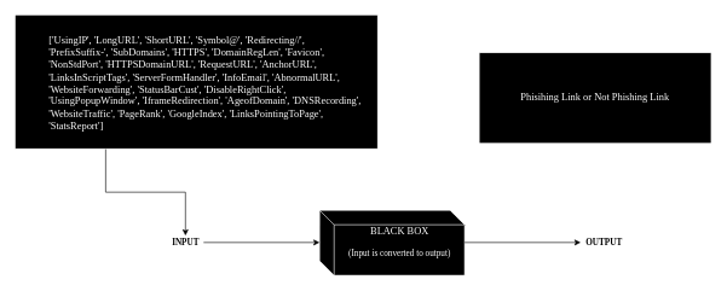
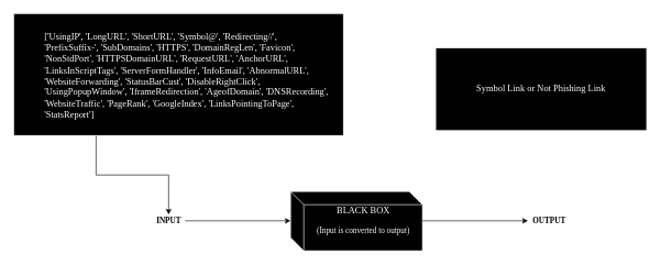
  <mxCell id="0" />
  <mxCell id="1" parent="0" />
  <mxCell id="2" value="" style="shape=cube;whiteSpace=wrap;html=1;boundedLbl=1;backgroundOutline=1;darkOpacity=0.05;darkOpacity2=0.1;fillColor=#000000;strokeColor=#FFFFFF;fontFamily=Times New Roman;" vertex="1" parent="1"><mxGeometry x="440" y="290" width="200" height="90" as="geometry" /></mxCell>
  <mxCell id="3" value="&lt;font color=&quot;#ffffff&quot; style=&quot;font-size: 14px&quot;&gt;BLACK BOX&lt;/font&gt;" style="text;html=1;align=center;verticalAlign=middle;resizable=0;points=[];autosize=1;strokeColor=none;fillColor=none;fontFamily=Times New Roman;" vertex="1" parent="1"><mxGeometry x="500" y="310" width="100" height="20" as="geometry" /></mxCell>
  <mxCell id="4" value="&lt;font style=&quot;background-color: rgb(0 , 0 , 0)&quot; color=&quot;#ffffff&quot;&gt;(Input is converted to output)&lt;/font&gt;" style="text;html=1;align=center;verticalAlign=middle;resizable=0;points=[];autosize=1;strokeColor=none;fillColor=none;fontFamily=Times New Roman;" vertex="1" parent="1"><mxGeometry x="470" y="340" width="160" height="20" as="geometry" /></mxCell>
  <mxCell id="5" value="" style="endArrow=classic;html=1;fontFamily=Times New Roman;" edge="1" parent="1"><mxGeometry width="50" height="50" relative="1" as="geometry"><mxPoint x="280" y="334.5" as="sourcePoint" /><mxPoint x="440" y="334.5" as="targetPoint" /></mxGeometry></mxCell>
  <mxCell id="6" value="&lt;font&gt;&lt;b&gt;INPUT&lt;/b&gt;&lt;/font&gt;" style="text;html=1;align=center;verticalAlign=middle;resizable=0;points=[];autosize=1;strokeColor=none;fillColor=none;fontFamily=Times New Roman;" vertex="1" parent="1"><mxGeometry x="230" y="325" width="50" height="20" as="geometry" /></mxCell>
  <mxCell id="7" style="edgeStyle=orthogonalEdgeStyle;rounded=0;orthogonalLoop=1;jettySize=auto;html=1;exitX=0.25;exitY=1;exitDx=0;exitDy=0;fontFamily=Times New Roman;fontColor=#FFFFFF;" edge="1" parent="1" source="8" target="6"><mxGeometry relative="1" as="geometry" /></mxCell>
  <mxCell id="8" value="" style="rounded=0;whiteSpace=wrap;html=1;fontColor=#FFFFFF;strokeColor=#FFFFFF;fillColor=#000000;fontFamily=Times New Roman;" vertex="1" parent="1"><mxGeometry x="20" y="20" width="500" height="185" as="geometry" /></mxCell>
  <mxCell id="9" value="&lt;div style=&quot;text-align: justify ; font-size: 14px&quot;&gt;&lt;font style=&quot;font-size: 14px&quot;&gt;&amp;nbsp; &amp;nbsp; &amp;nbsp; &amp;nbsp;['UsingIP', 'LongURL', 'ShortURL', 'Symbol@', 'Redirecting//',&lt;/font&gt;&lt;/div&gt;&lt;div style=&quot;text-align: justify ; font-size: 14px&quot;&gt;&lt;font style=&quot;font-size: 14px&quot;&gt;&amp;nbsp; &amp;nbsp; &amp;nbsp; &amp;nbsp;'PrefixSuffix-', 'SubDomains', 'HTTPS', 'DomainRegLen', 'Favicon',&lt;/font&gt;&lt;/div&gt;&lt;div style=&quot;text-align: justify ; font-size: 14px&quot;&gt;&lt;font style=&quot;font-size: 14px&quot;&gt;&amp;nbsp; &amp;nbsp; &amp;nbsp; &amp;nbsp;'NonStdPort', 'HTTPSDomainURL', 'RequestURL', 'AnchorURL',&lt;/font&gt;&lt;/div&gt;&lt;div style=&quot;text-align: justify ; font-size: 14px&quot;&gt;&lt;font style=&quot;font-size: 14px&quot;&gt;&amp;nbsp; &amp;nbsp; &amp;nbsp; &amp;nbsp;'LinksInScriptTags', 'ServerFormHandler', 'InfoEmail', 'AbnormalURL',&lt;/font&gt;&lt;/div&gt;&lt;div style=&quot;text-align: justify ; font-size: 14px&quot;&gt;&lt;font style=&quot;font-size: 14px&quot;&gt;&amp;nbsp; &amp;nbsp; &amp;nbsp; &amp;nbsp;'WebsiteForwarding', 'StatusBarCust', 'DisableRightClick',&lt;/font&gt;&lt;/div&gt;&lt;div style=&quot;text-align: justify ; font-size: 14px&quot;&gt;&lt;font style=&quot;font-size: 14px&quot;&gt;&amp;nbsp; &amp;nbsp; &amp;nbsp; &amp;nbsp;'UsingPopupWindow', 'IframeRedirection', 'AgeofDomain', 'DNSRecording',&lt;/font&gt;&lt;/div&gt;&lt;div style=&quot;text-align: justify ; font-size: 14px&quot;&gt;&lt;font style=&quot;font-size: 14px&quot;&gt;&amp;nbsp; &amp;nbsp; &amp;nbsp; &amp;nbsp;'WebsiteTraffic', 'PageRank', 'GoogleIndex', 'LinksPointingToPage',&lt;/font&gt;&lt;/div&gt;&lt;div style=&quot;text-align: justify ; font-size: 14px&quot;&gt;&lt;font style=&quot;font-size: 14px&quot;&gt;&amp;nbsp; &amp;nbsp; &amp;nbsp; &amp;nbsp;'StatsReport']&lt;/font&gt;&lt;/div&gt;" style="text;html=1;strokeColor=none;fillColor=none;align=center;verticalAlign=middle;whiteSpace=wrap;rounded=0;fontColor=#FFFFFF;fontFamily=Times New Roman;" vertex="1" parent="1"><mxGeometry width="460" height="150" as="geometry" x="40" y="40" /></mxCell>
  <mxCell id="10" value="" style="endArrow=classic;html=1;fontFamily=Times New Roman;" edge="1" parent="1"><mxGeometry width="50" height="50" relative="1" as="geometry"><mxPoint x="640" y="334.5" as="sourcePoint" /><mxPoint x="800" y="334.5" as="targetPoint" /></mxGeometry></mxCell>
  <mxCell id="11" value="&lt;font&gt;&lt;b&gt;OUTPUT&lt;/b&gt;&lt;/font&gt;" style="text;html=1;align=center;verticalAlign=middle;resizable=0;points=[];autosize=1;strokeColor=none;fillColor=none;fontFamily=Times New Roman;" vertex="1" parent="1"><mxGeometry x="797" y="325" width="70" height="20" as="geometry" /></mxCell>
  <mxCell id="12" value="&lt;div style=&quot;text-align: justify;&quot;&gt;&amp;nbsp; &amp;nbsp; &amp;nbsp; &amp;nbsp;['UsingIP', 'LongURL', 'ShortURL', 'Symbol@', 'Redirecting//',&lt;/div&gt;&lt;div style=&quot;text-align: justify;&quot;&gt;&amp;nbsp; &amp;nbsp; &amp;nbsp; &amp;nbsp;'PrefixSuffix-', 'SubDomains', 'HTTPS', 'DomainRegLen', 'Favicon',&lt;/div&gt;&lt;div style=&quot;text-align: justify;&quot;&gt;&amp;nbsp; &amp;nbsp; &amp;nbsp; &amp;nbsp;'NonStdPort', 'HTTPSDomainURL', 'RequestURL', 'AnchorURL',&lt;/div&gt;&lt;div style=&quot;text-align: justify;&quot;&gt;&amp;nbsp; &amp;nbsp; &amp;nbsp; &amp;nbsp;'LinksInScriptTags', 'ServerFormHandler', 'InfoEmail', 'AbnormalURL',&lt;/div&gt;&lt;div style=&quot;text-align: justify;&quot;&gt;&amp;nbsp; &amp;nbsp; &amp;nbsp; &amp;nbsp;'WebsiteForwarding', 'StatusBarCust', 'DisableRightClick',&lt;/div&gt;&lt;div style=&quot;text-align: justify;&quot;&gt;&amp;nbsp; &amp;nbsp; &amp;nbsp; &amp;nbsp;'UsingPopupWindow', 'IframeRedirection', 'AgeofDomain', 'DNSRecording',&lt;/div&gt;&lt;div style=&quot;text-align: justify;&quot;&gt;&amp;nbsp; &amp;nbsp; &amp;nbsp; &amp;nbsp;'WebsiteTraffic', 'PageRank', 'GoogleIndex', 'LinksPointingToPage',&lt;/div&gt;&lt;div style=&quot;text-align: justify;&quot;&gt;&amp;nbsp; &amp;nbsp; &amp;nbsp; &amp;nbsp;'StatsReport']&lt;/div&gt;" style="text;html=1;strokeColor=none;fillColor=none;align=center;verticalAlign=middle;whiteSpace=wrap;rounded=0;fontColor=#FFFFFF;fontFamily=Times New Roman;" vertex="1" parent="1"><mxGeometry x="630" y="79.8" width="290" height="100.2" as="geometry" /></mxCell>
- <mxCell id="13" value="&lt;font style=&quot;font-size: 14px&quot;&gt;Phisihing Link or Not Phishing Link&lt;/font&gt;" style="rounded=0;whiteSpace=wrap;html=1;fontColor=#FFFFFF;strokeColor=#FFFFFF;fillColor=#000000;fontFamily=Times New Roman;" vertex="1" parent="1"><mxGeometry x="660" y="72.4" width="320" height="125.2" as="geometry" /></mxCell>
+ <mxCell id="13" value="&lt;font style=&quot;font-size: 14px&quot;&gt;Symbol Link or Not Phishing Link&lt;/font&gt;" style="rounded=0;whiteSpace=wrap;html=1;fontColor=#FFFFFF;strokeColor=#FFFFFF;fillColor=#000000;fontFamily=Times New Roman;" vertex="1" parent="1"><mxGeometry x="660" y="72.4" width="320" height="125.2" as="geometry" /></mxCell>
